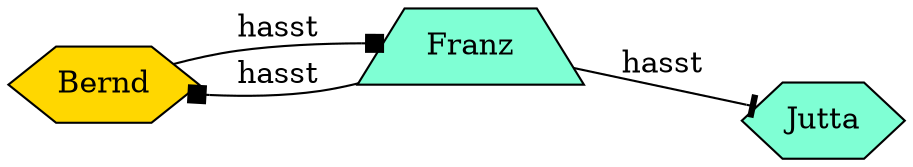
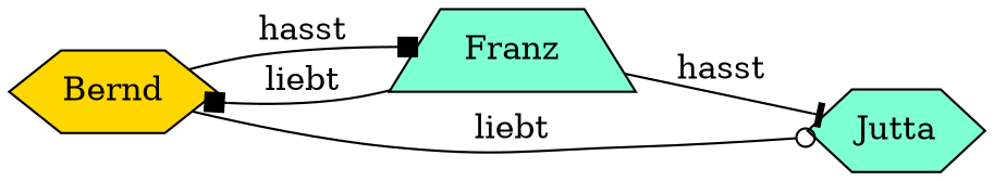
  digraph {
    rankdir=LR
    node [fillcolor=aquamarine shape=hexagon style=filled]
    edge [arrowhead=box]
    Bernd [fillcolor=gold]
    Franz [shape=trapezium]
    Jutta
    Bernd -> Franz [label=hasst]
-   Franz -> Bernd [label=hasst]
+   Bernd -> Jutta [arrowhead=odot label=liebt]
+   Franz -> Bernd [label=liebt]
    Franz -> Jutta [arrowhead=tee label=hasst]
  }
